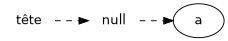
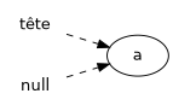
  digraph {
    fontname="DejaVu Sans"
    rankdir=LR
    node [fontname="DejaVu Sans" shape=plaintext]
    edge [fontname="DejaVu Sans" style=dashed]
    n1 [label="tête"]
    n2 [label=a shape=""]
    n3 [label=null]
-   n1 -> n3
+   n1 -> n2
    n3 -> n2
  }
